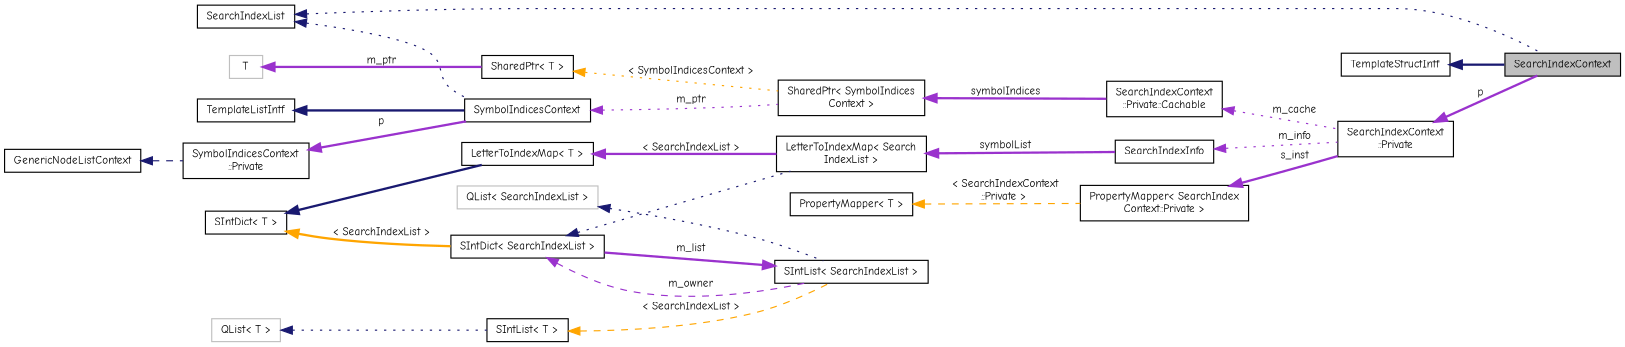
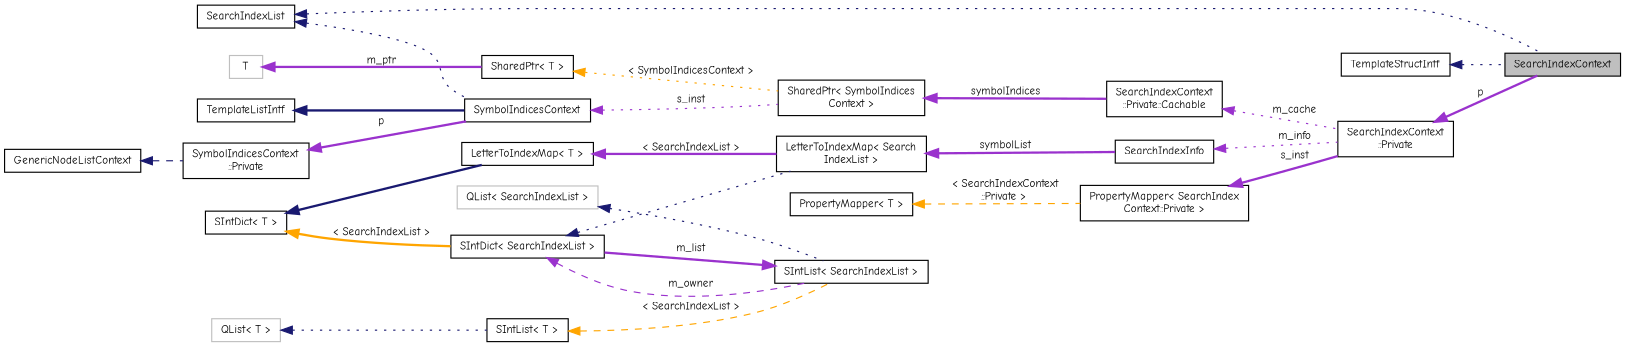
  digraph {
    fontname="Comic Neue"
    rankdir=LR
    node [color=black fillcolor=white fontname="Comic Neue" fontsize=10 shape=record style=filled]
    edge [color=darkorchid3 dir=back fontname="Comic Neue" fontsize=10 labelfontname=Helvetica labelfontsize=10 style=bold]
    n1 [fillcolor=grey75 fontcolor=black height=0.2 label=SearchIndexContext width=0.4]
    n2 [height=0.2 label=SearchIndexList width=0.4]
    n3 [height=0.2 label=SymbolIndicesContext width=0.4]
    n4 [height=0.2 label="SharedPtr\< SymbolIndices\lContext \>" width=0.4]
    n5 [height=0.2 label=TemplateStructIntf width=0.4]
    n6 [height=0.2 label="SearchIndexContext\l::Private" width=0.4]
    n7 [height=0.2 label="PropertyMapper\< SearchIndex\lContext::Private \>" width=0.4]
    n8 [height=0.2 label="PropertyMapper\< T \>" width=0.4]
    n9 [height=0.2 label="SearchIndexContext\l::Private::Cachable" width=0.4]
    n10 [height=0.2 label=TemplateListIntf width=0.4]
    n11 [height=0.2 label=GenericNodeListContext width=0.4]
    n12 [height=0.2 label="SymbolIndicesContext\l::Private" width=0.4]
    n13 [height=0.2 label="SharedPtr\< T \>" width=0.4]
    n14 [color=grey75 height=0.2 label=T width=0.4]
    n15 [height=0.2 label=SearchIndexInfo width=0.4]
    n16 [height=0.2 label="LetterToIndexMap\< Search\lIndexList \>" width=0.4]
    n17 [height=0.2 label="SIntDict\< SearchIndexList \>" width=0.4]
    n18 [height=0.2 label="SIntList\< SearchIndexList \>" width=0.4]
    n19 [color=grey75 height=0.2 label="QList\< SearchIndexList \>" width=0.4]
    n20 [height=0.2 label="SIntList\< T \>" width=0.4]
    n21 [color=grey75 height=0.2 label="QList\< T \>" width=0.4]
    n22 [height=0.2 label="SIntDict\< T \>" width=0.4]
    n23 [height=0.2 label="LetterToIndexMap\< T \>" width=0.4]
    n2 -> n1 [color=midnightblue style=dotted]
    n2 -> n3 [color=midnightblue style=dotted]
-   n3 -> n4 [label=" m_ptr" style=dotted]
+   n3 -> n4 [label=" s_inst" style=dotted]
    n4 -> n9 [label=" symbolIndices"]
-   n5 -> n1 [color=midnightblue]
+   n5 -> n1 [color=midnightblue style=dotted]
    n6 -> n1 [label=" p"]
    n7 -> n6 [label=" s_inst"]
    n8 -> n7 [color=orange label=" \< SearchIndexContext\l::Private \>" style=dashed]
    n9 -> n6 [label=" m_cache" style=dotted]
    n10 -> n3 [color=midnightblue]
    n11 -> n12 [color=midnightblue style=dashed]
    n12 -> n3 [label=" p"]
    n13 -> n4 [color=orange label=" \< SymbolIndicesContext \>" style=dotted]
    n14 -> n13 [label=" m_ptr"]
    n15 -> n6 [label=" m_info" style=dotted]
    n16 -> n15 [label=" symbolList"]
    n17 -> n16 [color=midnightblue style=dotted]
    n17 -> n18 [label=" m_owner" style=dashed]
    n18 -> n17 [label=" m_list"]
    n19 -> n18 [color=midnightblue style=dotted]
    n20 -> n18 [color=orange label=" \< SearchIndexList \>" style=dashed]
    n21 -> n20 [color=midnightblue style=dotted]
    n22 -> n17 [color=orange label=" \< SearchIndexList \>"]
    n22 -> n23 [color=midnightblue]
    n23 -> n16 [label=" \< SearchIndexList \>"]
  }
